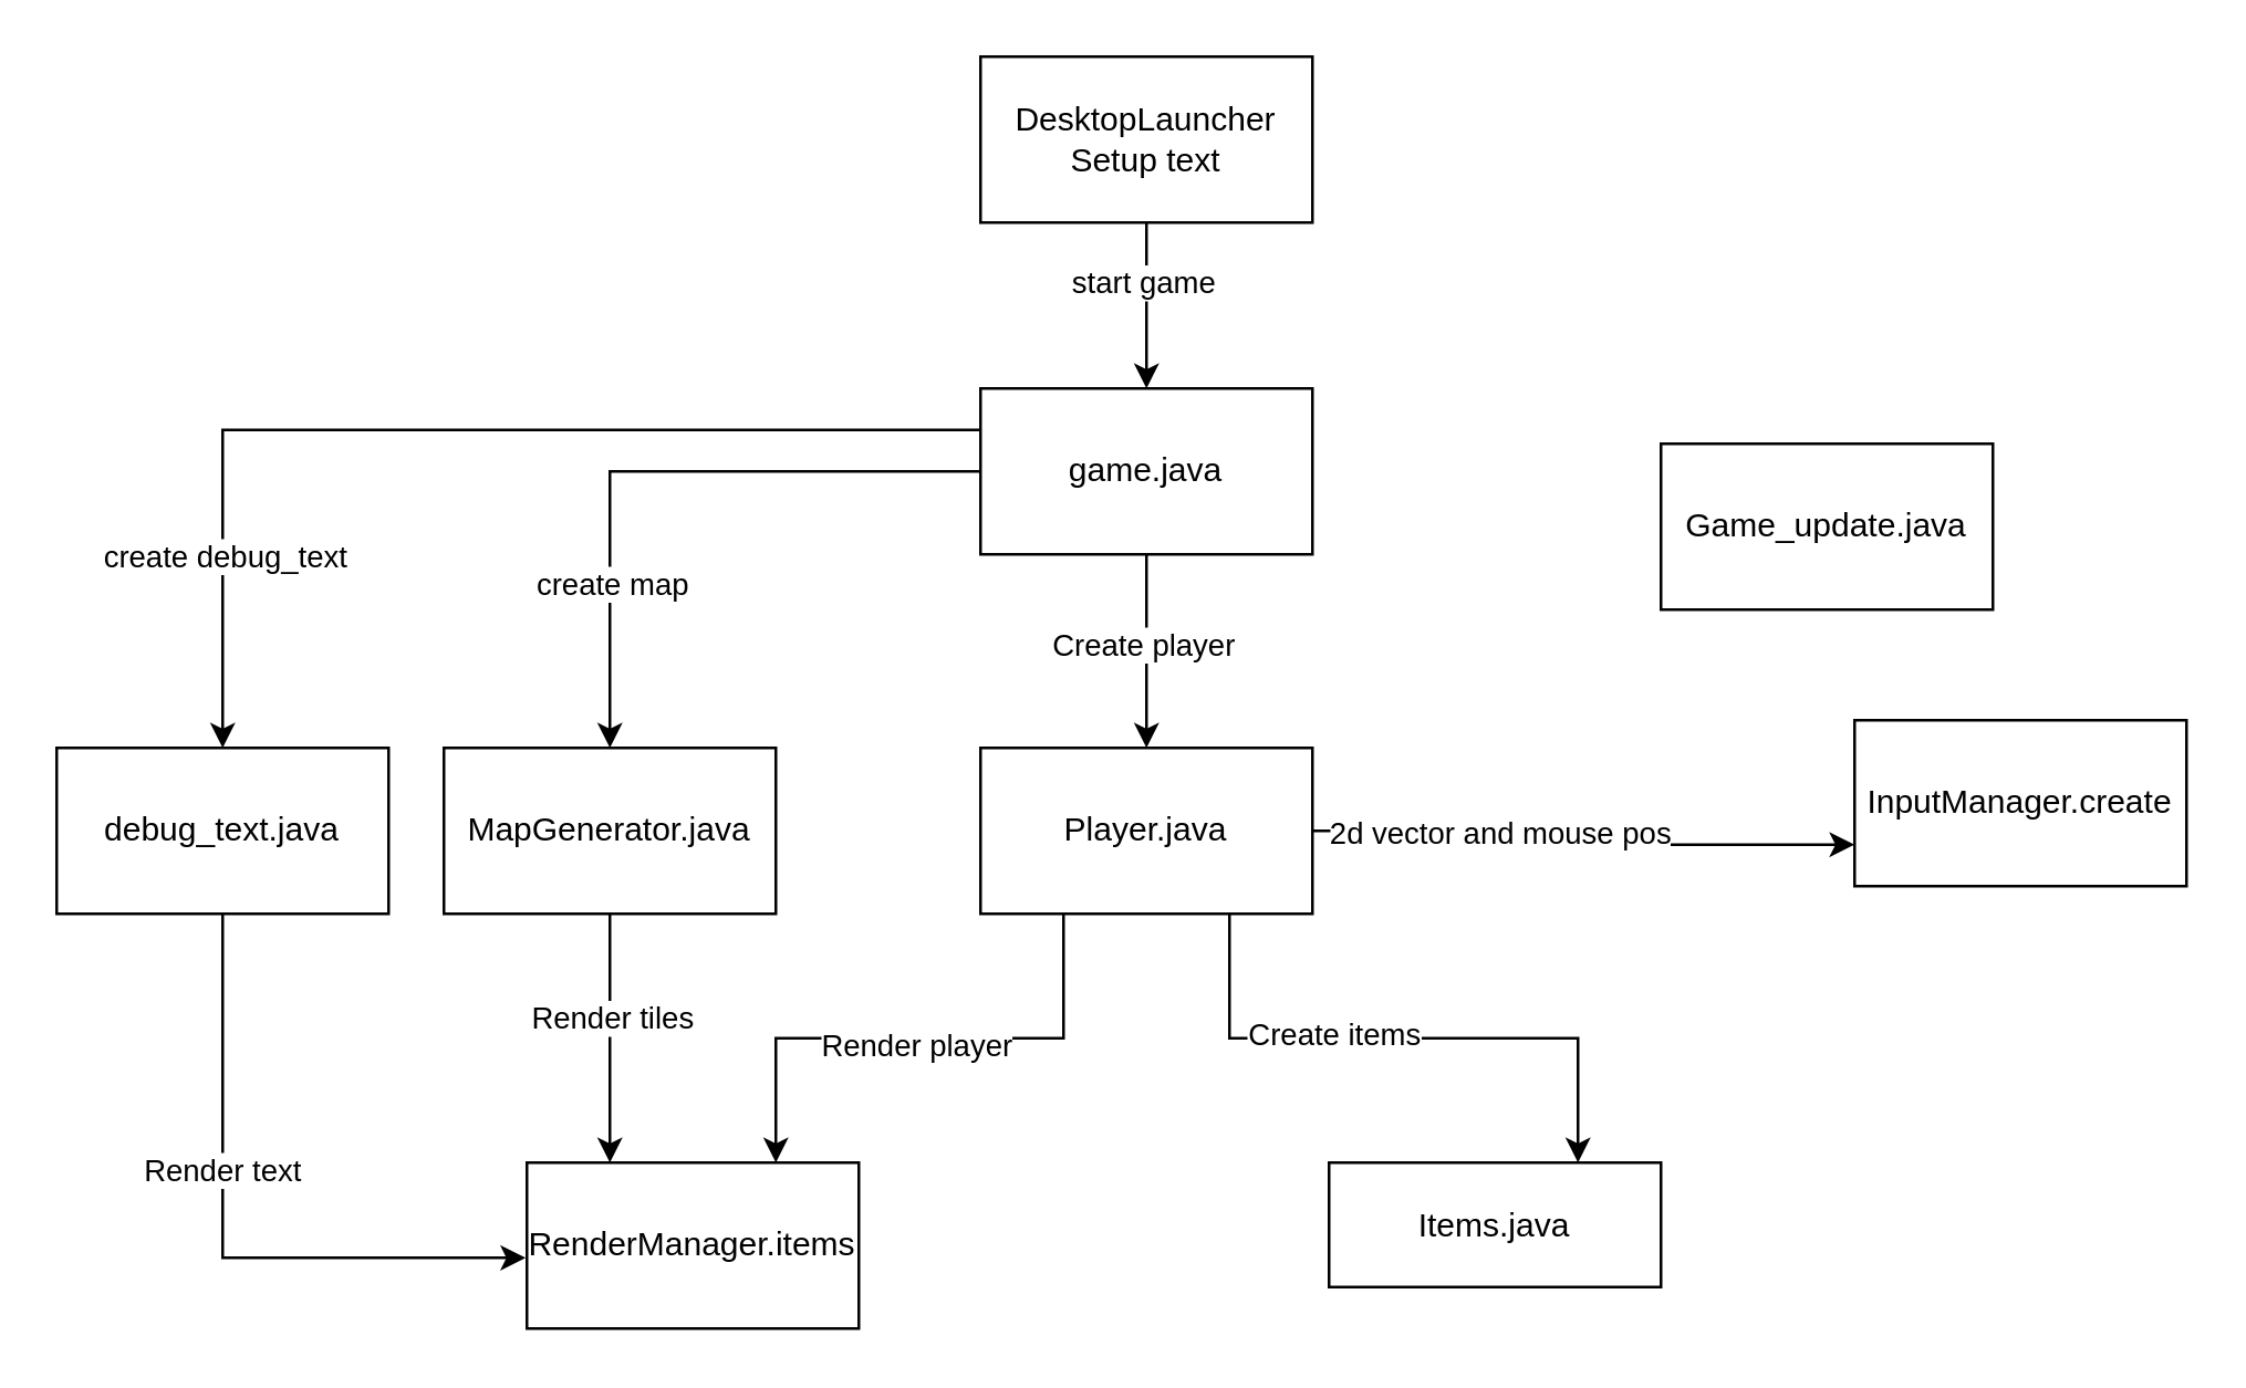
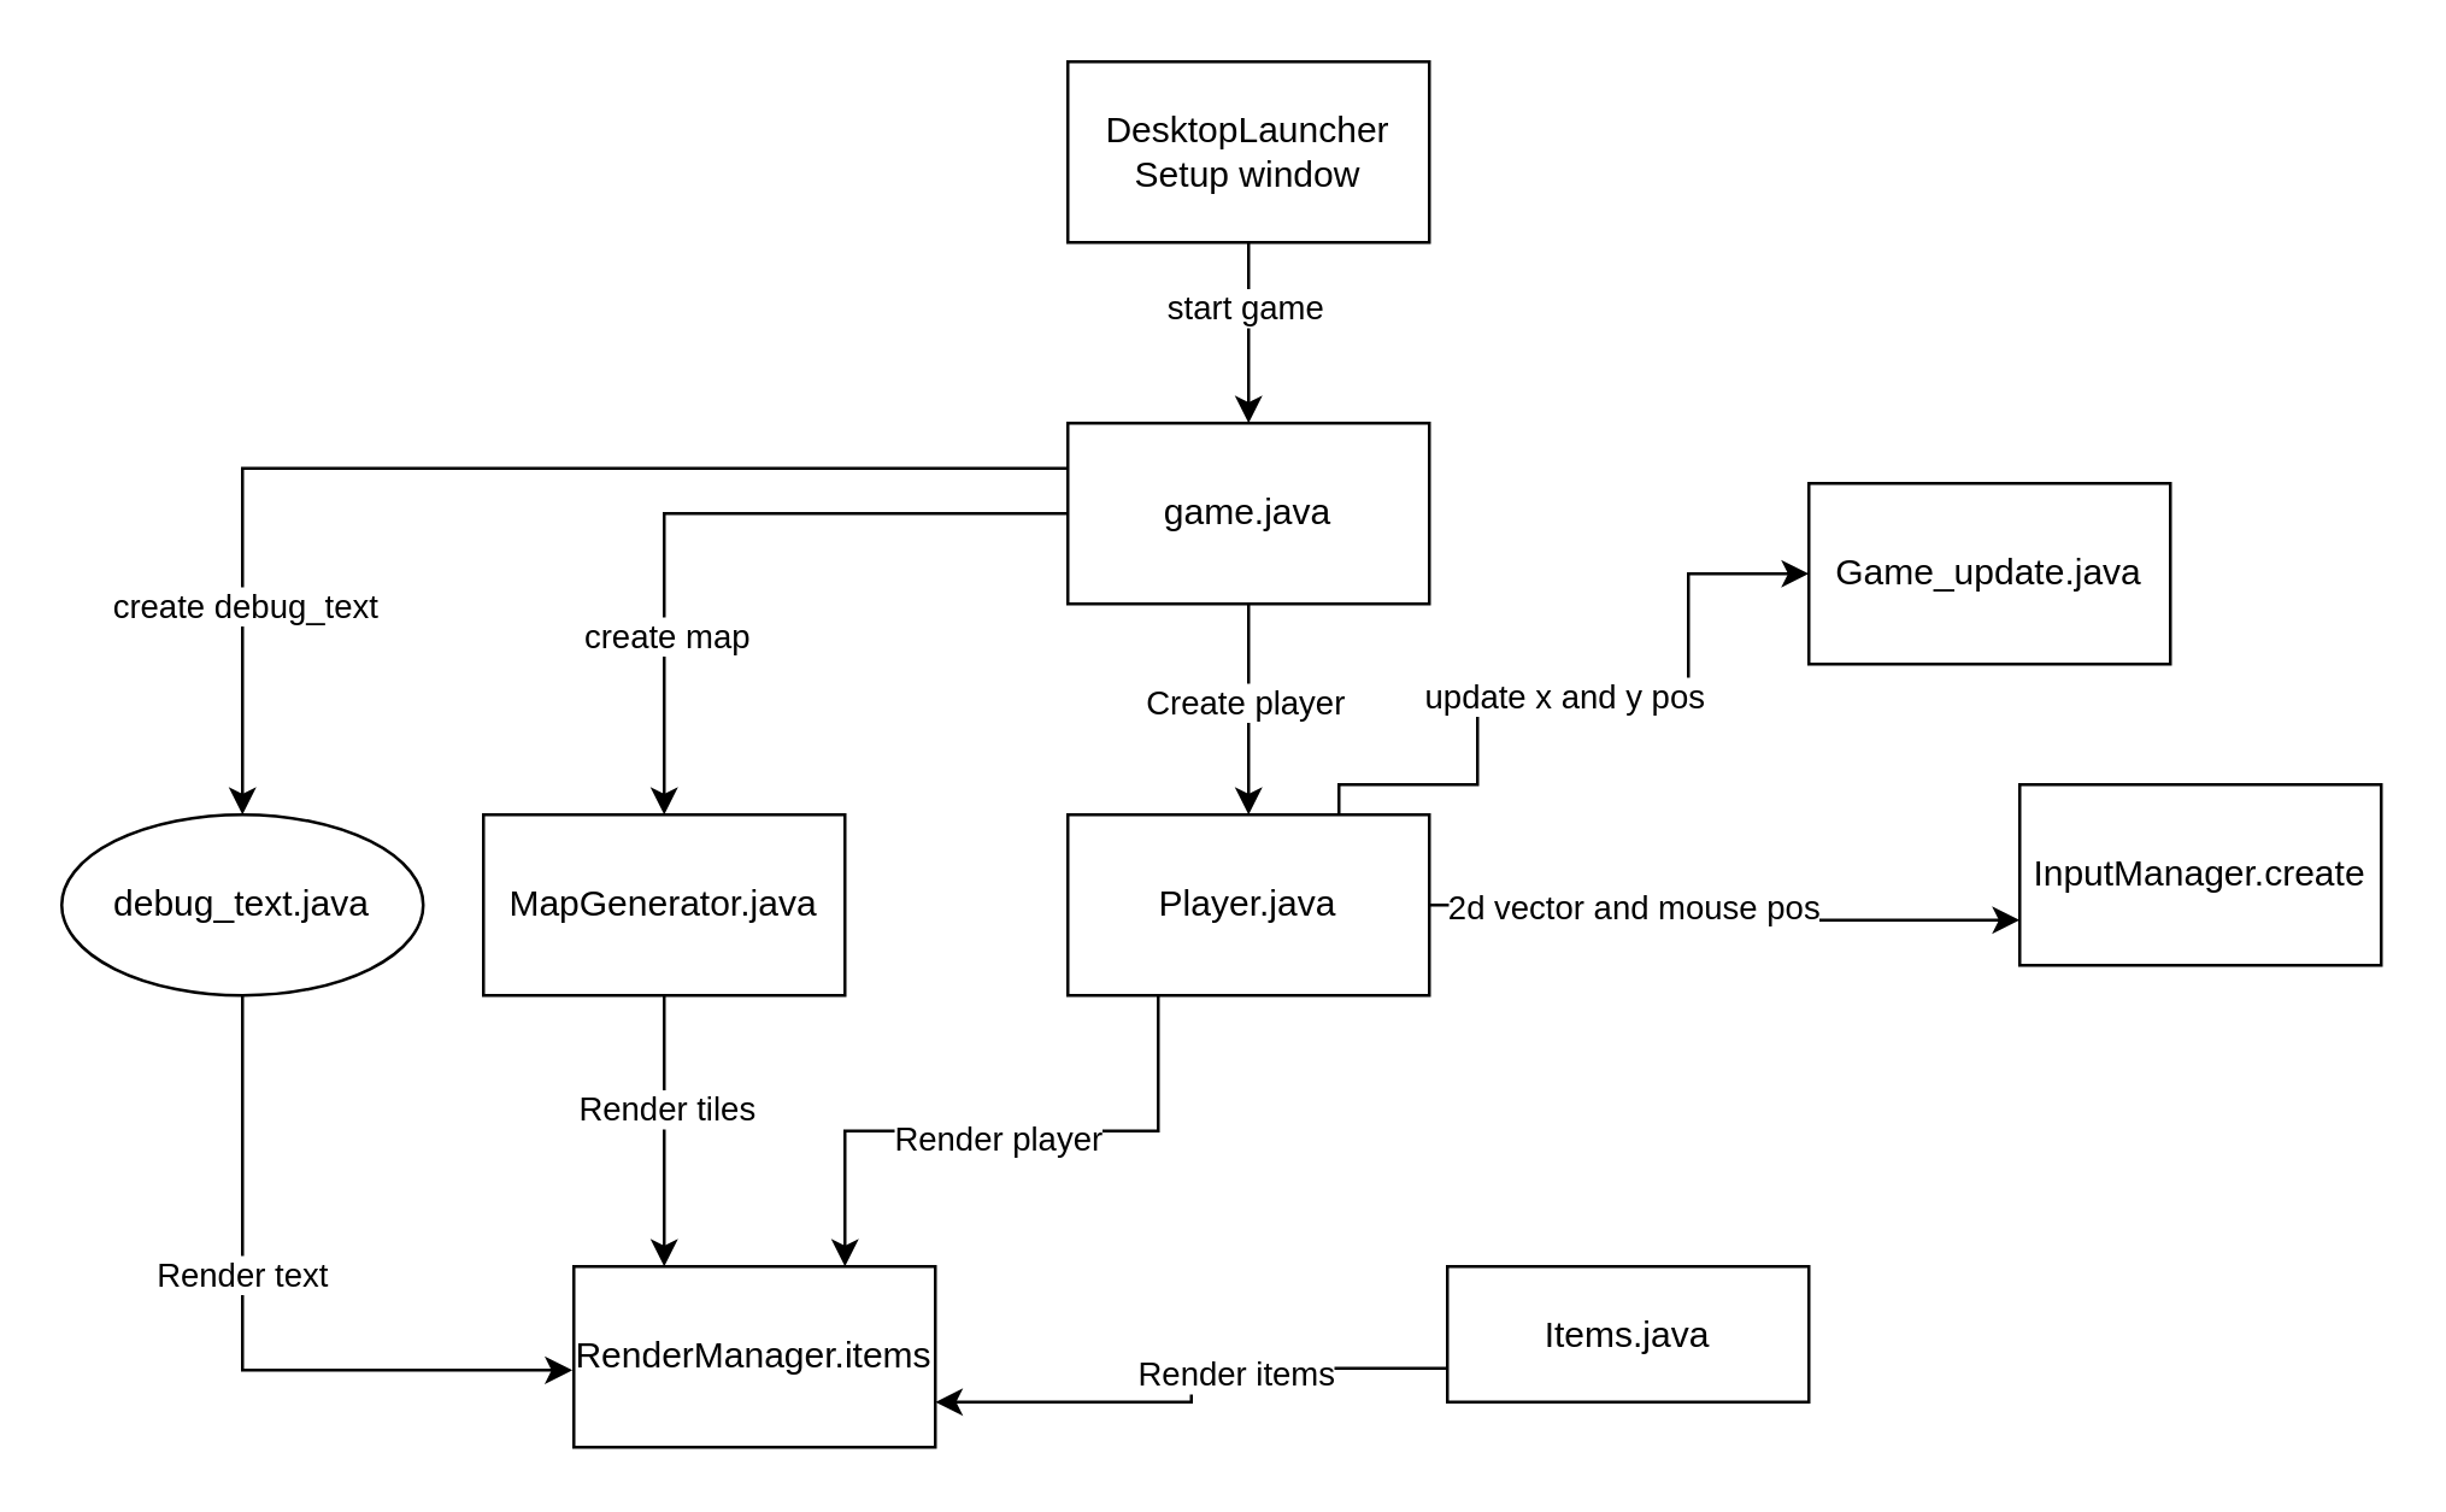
  <mxCell id="0" />
  <mxCell id="1" parent="0" />
  <mxCell id="2" style="edgeStyle=orthogonalEdgeStyle;rounded=0;orthogonalLoop=1;jettySize=auto;html=1;exitX=0.5;exitY=1;exitDx=0;exitDy=0;entryX=0.5;entryY=0;entryDx=0;entryDy=0;" edge="1" parent="1" source="4" target="11"><mxGeometry relative="1" as="geometry" /></mxCell>
  <mxCell id="3" value="start game" style="edgeLabel;html=1;align=center;verticalAlign=middle;resizable=0;points=[];" vertex="1" connectable="0" parent="2"><mxGeometry x="-0.309" y="-2" relative="1" as="geometry"><mxPoint as="offset" /></mxGeometry></mxCell>
- <mxCell id="4" value="DesktopLauncher&lt;br&gt;Setup text" style="rounded=0;whiteSpace=wrap;html=1;" vertex="1" parent="1"><mxGeometry x="354" width="120" height="60" as="geometry" y="20" /></mxCell>
+ <mxCell id="4" value="DesktopLauncher&lt;br&gt;Setup window" style="rounded=0;whiteSpace=wrap;html=1;" vertex="1" parent="1"><mxGeometry x="354" width="120" height="60" as="geometry" y="20" /></mxCell>
  <mxCell id="5" style="edgeStyle=orthogonalEdgeStyle;rounded=0;orthogonalLoop=1;jettySize=auto;html=1;exitX=0;exitY=0.5;exitDx=0;exitDy=0;" edge="1" parent="1" source="11" target="14"><mxGeometry relative="1" as="geometry" /></mxCell>
  <mxCell id="6" value="create map" style="edgeLabel;html=1;align=center;verticalAlign=middle;resizable=0;points=[];" vertex="1" connectable="0" parent="5"><mxGeometry x="0.169" y="-2" relative="1" as="geometry"><mxPoint x="2" y="37" as="offset" /></mxGeometry></mxCell>
  <mxCell id="7" style="edgeStyle=orthogonalEdgeStyle;rounded=0;orthogonalLoop=1;jettySize=auto;html=1;exitX=0.5;exitY=1;exitDx=0;exitDy=0;entryX=0.5;entryY=0;entryDx=0;entryDy=0;" edge="1" parent="1" source="11" target="24"><mxGeometry relative="1" as="geometry" /></mxCell>
  <mxCell id="8" value="Create player" style="edgeLabel;html=1;align=center;verticalAlign=middle;resizable=0;points=[];" vertex="1" connectable="0" parent="7"><mxGeometry x="-0.098" y="-2" relative="1" as="geometry"><mxPoint as="offset" /></mxGeometry></mxCell>
  <mxCell id="9" style="edgeStyle=orthogonalEdgeStyle;rounded=0;orthogonalLoop=1;jettySize=auto;html=1;exitX=0;exitY=0.25;exitDx=0;exitDy=0;entryX=0.5;entryY=0;entryDx=0;entryDy=0;" edge="1" parent="1" source="11" target="30"><mxGeometry relative="1" as="geometry" /></mxCell>
  <mxCell id="10" value="create debug_text" style="edgeLabel;html=1;align=center;verticalAlign=middle;resizable=0;points=[];" vertex="1" connectable="0" parent="9"><mxGeometry x="0.517" relative="1" as="geometry"><mxPoint y="24" as="offset" /></mxGeometry></mxCell>
  <mxCell id="11" value="game.java" style="rounded=0;whiteSpace=wrap;html=1;" vertex="1" parent="1"><mxGeometry x="354" y="140" width="120" height="60" as="geometry" /></mxCell>
  <mxCell id="12" style="edgeStyle=orthogonalEdgeStyle;rounded=0;orthogonalLoop=1;jettySize=auto;html=1;exitX=0.5;exitY=1;exitDx=0;exitDy=0;entryX=0.25;entryY=0;entryDx=0;entryDy=0;" edge="1" parent="1" source="14" target="25"><mxGeometry relative="1" as="geometry" /></mxCell>
  <mxCell id="13" value="Render tiles" style="edgeLabel;html=1;align=center;verticalAlign=middle;resizable=0;points=[];" vertex="1" connectable="0" parent="12"><mxGeometry x="0.157" y="2" relative="1" as="geometry"><mxPoint x="-2" y="-15" as="offset" /></mxGeometry></mxCell>
  <mxCell id="14" value="MapGenerator.java" style="rounded=0;whiteSpace=wrap;html=1;" vertex="1" parent="1"><mxGeometry x="160" y="270" width="120" height="60" as="geometry" /></mxCell>
  <mxCell id="15" value="InputManager.create" style="rounded=0;whiteSpace=wrap;html=1;" vertex="1" parent="1"><mxGeometry x="670" y="260" width="120" height="60" as="geometry" /></mxCell>
- <mxCell id="16" style="edgeStyle=orthogonalEdgeStyle;rounded=0;orthogonalLoop=1;jettySize=auto;html=1;exitX=0.75;exitY=1;exitDx=0;exitDy=0;entryX=0.75;entryY=0;entryDx=0;entryDy=0;" edge="1" parent="1" source="24" target="28"><mxGeometry relative="1" as="geometry" /></mxCell>
- <mxCell id="17" value="Create items" style="edgeLabel;html=1;align=center;verticalAlign=middle;resizable=0;points=[];" vertex="1" connectable="0" parent="16"><mxGeometry x="-0.243" y="2" relative="1" as="geometry"><mxPoint as="offset" /></mxGeometry></mxCell>
  <mxCell id="18" style="edgeStyle=orthogonalEdgeStyle;rounded=0;orthogonalLoop=1;jettySize=auto;html=1;exitX=0.25;exitY=1;exitDx=0;exitDy=0;entryX=0.75;entryY=0;entryDx=0;entryDy=0;" edge="1" parent="1" source="24" target="25"><mxGeometry relative="1" as="geometry" /></mxCell>
  <mxCell id="19" value="Render player" style="edgeLabel;html=1;align=center;verticalAlign=middle;resizable=0;points=[];" vertex="1" connectable="0" parent="18"><mxGeometry x="0.022" y="2" relative="1" as="geometry"><mxPoint as="offset" /></mxGeometry></mxCell>
  <mxCell id="20" style="edgeStyle=orthogonalEdgeStyle;rounded=0;orthogonalLoop=1;jettySize=auto;html=1;exitX=1;exitY=0.5;exitDx=0;exitDy=0;entryX=0;entryY=0.75;entryDx=0;entryDy=0;" edge="1" parent="1" source="24" target="15"><mxGeometry relative="1" as="geometry" /></mxCell>
  <mxCell id="21" value="2d vector and mouse pos&lt;br&gt;" style="edgeLabel;html=1;align=center;verticalAlign=middle;resizable=0;points=[];" vertex="1" connectable="0" parent="20"><mxGeometry x="-0.577" y="1" relative="1" as="geometry"><mxPoint x="24" y="1" as="offset" /></mxGeometry></mxCell>
+ <mxCell id="22" style="edgeStyle=orthogonalEdgeStyle;rounded=0;orthogonalLoop=1;jettySize=auto;html=1;exitX=0.75;exitY=0;exitDx=0;exitDy=0;entryX=0;entryY=0.5;entryDx=0;entryDy=0;" edge="1" parent="1" source="24" target="29"><mxGeometry relative="1" as="geometry"><Array as="points"><mxPoint x="444" y="260" /><mxPoint x="490" y="260" /><mxPoint x="490" y="230" /><mxPoint x="560" y="230" /><mxPoint x="560" y="190" /></Array></mxGeometry></mxCell>
+ <mxCell id="23" value="update x and y pos" style="edgeLabel;html=1;align=center;verticalAlign=middle;resizable=0;points=[];" vertex="1" connectable="0" parent="22"><mxGeometry x="-0.033" relative="1" as="geometry"><mxPoint as="offset" /></mxGeometry></mxCell>
  <mxCell id="24" value="Player.java" style="rounded=0;whiteSpace=wrap;html=1;" vertex="1" parent="1"><mxGeometry x="354" y="270" width="120" height="60" as="geometry" /></mxCell>
  <mxCell id="25" value="RenderManager.items" style="rounded=0;whiteSpace=wrap;html=1;" vertex="1" parent="1"><mxGeometry x="190" y="420" width="120" height="60" as="geometry" /></mxCell>
+ <mxCell id="26" style="edgeStyle=orthogonalEdgeStyle;rounded=0;orthogonalLoop=1;jettySize=auto;html=1;exitX=0;exitY=0.75;exitDx=0;exitDy=0;entryX=1;entryY=0.75;entryDx=0;entryDy=0;" edge="1" parent="1" source="28" target="25"><mxGeometry relative="1" as="geometry" /></mxCell>
+ <mxCell id="27" value="Render items" style="edgeLabel;html=1;align=center;verticalAlign=middle;resizable=0;points=[];" vertex="1" connectable="0" parent="26"><mxGeometry x="-0.217" y="2" relative="1" as="geometry"><mxPoint as="offset" /></mxGeometry></mxCell>
  <mxCell id="28" value="Items.java" style="rounded=0;whiteSpace=wrap;html=1;" vertex="1" parent="1"><mxGeometry x="480" y="420" width="120" height="45" as="geometry" /></mxCell>
  <mxCell id="29" value="Game_update.java" style="whiteSpace=wrap;html=1;" vertex="1" parent="1"><mxGeometry x="600" y="160" width="120" height="60" as="geometry" /></mxCell>
- <mxCell id="30" value="debug_text.java" style="rounded=0;whiteSpace=wrap;html=1;" vertex="1" parent="1"><mxGeometry x="20" y="270" width="120" height="60" as="geometry" /></mxCell>
+ <mxCell id="30" value="debug_text.java" style="ellipse;whiteSpace=wrap;html=1;" vertex="1" parent="1"><mxGeometry x="20" y="270" width="120" height="60" as="geometry" /></mxCell>
  <mxCell id="31" style="edgeStyle=orthogonalEdgeStyle;rounded=0;orthogonalLoop=1;jettySize=auto;html=1;exitX=0.5;exitY=1;exitDx=0;exitDy=0;entryX=-0.004;entryY=0.574;entryDx=0;entryDy=0;entryPerimeter=0;" edge="1" parent="1" source="30" target="25"><mxGeometry relative="1" as="geometry" /></mxCell>
  <mxCell id="32" value="Render text" style="edgeLabel;html=1;align=center;verticalAlign=middle;resizable=0;points=[];" vertex="1" connectable="0" parent="31"><mxGeometry x="-0.215" y="-1" relative="1" as="geometry"><mxPoint as="offset" /></mxGeometry></mxCell>
